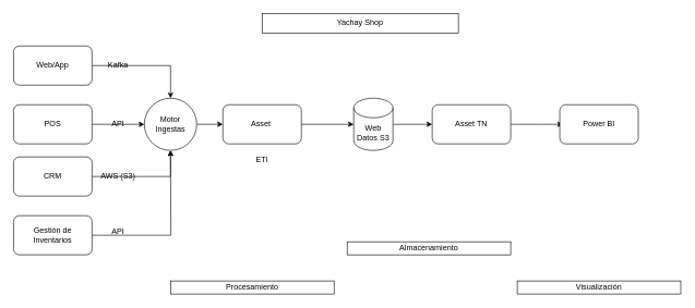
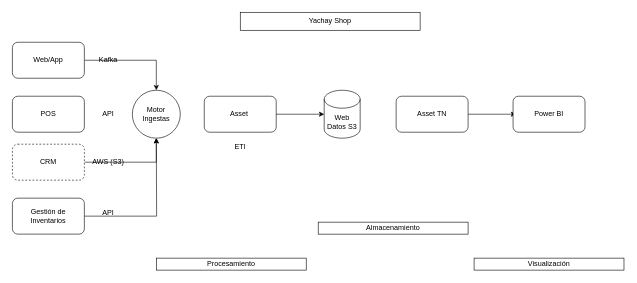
  <mxCell id="0" />
  <mxCell id="1" parent="0" />
  <mxCell id="2" value="Yachay Shop" style="rounded=0;whiteSpace=wrap;html=1;" vertex="1" parent="1"><mxGeometry x="400" y="20" width="300" height="30" as="geometry" /></mxCell>
  <mxCell id="3" value="Procesamiento" style="rounded=0;whiteSpace=wrap;html=1;" vertex="1" parent="1"><mxGeometry x="260" y="430" width="250" height="20" as="geometry" /></mxCell>
  <mxCell id="4" value="Almacenamiento" style="rounded=0;whiteSpace=wrap;html=1;" vertex="1" parent="1"><mxGeometry x="530" y="370" width="250" height="20" as="geometry" /></mxCell>
  <mxCell id="5" style="edgeStyle=orthogonalEdgeStyle;rounded=0;orthogonalLoop=1;jettySize=auto;html=1;exitX=1;exitY=0.5;exitDx=0;exitDy=0;entryX=0.5;entryY=0;entryDx=0;entryDy=0;" edge="1" parent="1" source="6" target="21"><mxGeometry relative="1" as="geometry" /></mxCell>
  <mxCell id="6" value="Web/App" style="rounded=1;whiteSpace=wrap;html=1;" vertex="1" parent="1"><mxGeometry x="20" y="70" width="120" height="60" as="geometry" /></mxCell>
- <mxCell id="7" style="edgeStyle=orthogonalEdgeStyle;rounded=0;orthogonalLoop=1;jettySize=auto;html=1;exitX=1;exitY=0.5;exitDx=0;exitDy=0;" edge="1" parent="1" source="8" target="21"><mxGeometry relative="1" as="geometry" /></mxCell>
  <mxCell id="8" value="POS" style="rounded=1;whiteSpace=wrap;html=1;" vertex="1" parent="1"><mxGeometry x="20" y="160" width="120" height="60" as="geometry" /></mxCell>
  <mxCell id="9" style="edgeStyle=orthogonalEdgeStyle;rounded=0;orthogonalLoop=1;jettySize=auto;html=1;exitX=1;exitY=0.5;exitDx=0;exitDy=0;entryX=0.5;entryY=1;entryDx=0;entryDy=0;" edge="1" parent="1" source="10" target="21"><mxGeometry relative="1" as="geometry" /></mxCell>
- <mxCell id="10" value="CRM" style="rounded=1;whiteSpace=wrap;html=1;" vertex="1" parent="1"><mxGeometry x="20" y="240" width="120" height="60" as="geometry" /></mxCell>
+ <mxCell id="10" value="CRM" style="rounded=1;whiteSpace=wrap;html=1;dashed=1;" vertex="1" parent="1"><mxGeometry x="20" y="240" width="120" height="60" as="geometry" /></mxCell>
  <mxCell id="11" style="edgeStyle=orthogonalEdgeStyle;rounded=0;orthogonalLoop=1;jettySize=auto;html=1;exitX=1;exitY=0.5;exitDx=0;exitDy=0;" edge="1" parent="1" source="12"><mxGeometry relative="1" as="geometry"><mxPoint x="260" y="230" as="targetPoint" /></mxGeometry></mxCell>
  <mxCell id="12" value="Gestión de Inventarios" style="rounded=1;whiteSpace=wrap;html=1;" vertex="1" parent="1"><mxGeometry x="20" y="330" width="120" height="60" as="geometry" /></mxCell>
  <mxCell id="13" value="Kafka" style="text;html=1;align=center;verticalAlign=middle;whiteSpace=wrap;rounded=0;" vertex="1" parent="1"><mxGeometry x="150" y="85" width="60" height="30" as="geometry" /></mxCell>
  <mxCell id="14" value="API" style="text;html=1;align=center;verticalAlign=middle;whiteSpace=wrap;rounded=0;" vertex="1" parent="1"><mxGeometry x="150" y="172.5" width="60" height="35" as="geometry" /></mxCell>
  <mxCell id="15" value="AWS (S3)" style="text;html=1;align=center;verticalAlign=middle;whiteSpace=wrap;rounded=0;" vertex="1" parent="1"><mxGeometry x="150" y="255" width="60" height="30" as="geometry" /></mxCell>
  <mxCell id="16" value="API" style="text;html=1;align=center;verticalAlign=middle;whiteSpace=wrap;rounded=0;" vertex="1" parent="1"><mxGeometry x="150" y="340" width="60" height="30" as="geometry" /></mxCell>
  <mxCell id="17" value="Visualización" style="rounded=0;whiteSpace=wrap;html=1;" vertex="1" parent="1"><mxGeometry x="790" y="430" width="250" height="20" as="geometry" /></mxCell>
- <mxCell id="18" style="edgeStyle=orthogonalEdgeStyle;rounded=0;orthogonalLoop=1;jettySize=auto;html=1;exitX=1;exitY=0.5;exitDx=0;exitDy=0;exitPerimeter=0;entryX=0;entryY=0.5;entryDx=0;entryDy=0;" edge="1" parent="1" source="19" target="25"><mxGeometry relative="1" as="geometry" /></mxCell>
  <mxCell id="19" value="Web Datos S3" style="shape=cylinder3;whiteSpace=wrap;html=1;boundedLbl=1;backgroundOutline=1;size=15;" vertex="1" parent="1"><mxGeometry x="540" y="150" width="60" height="80" as="geometry" /></mxCell>
- <mxCell id="20" style="edgeStyle=orthogonalEdgeStyle;rounded=0;orthogonalLoop=1;jettySize=auto;html=1;exitX=1;exitY=0.5;exitDx=0;exitDy=0;entryX=0;entryY=0.5;entryDx=0;entryDy=0;" edge="1" parent="1" source="21" target="22"><mxGeometry relative="1" as="geometry" /></mxCell>
  <mxCell id="21" value="Motor Ingestas" style="ellipse;whiteSpace=wrap;html=1;" vertex="1" parent="1"><mxGeometry x="220" y="150" width="80" height="80" as="geometry" /></mxCell>
  <mxCell id="22" value="Asset&amp;nbsp;" style="rounded=1;whiteSpace=wrap;html=1;" vertex="1" parent="1"><mxGeometry x="340" y="160" width="120" height="60" as="geometry" /></mxCell>
  <mxCell id="23" value="ETl" style="text;html=1;align=center;verticalAlign=middle;whiteSpace=wrap;rounded=0;" vertex="1" parent="1"><mxGeometry x="370" y="230" width="60" height="30" as="geometry" /></mxCell>
  <mxCell id="24" style="edgeStyle=orthogonalEdgeStyle;rounded=0;orthogonalLoop=1;jettySize=auto;html=1;exitX=1;exitY=0.5;exitDx=0;exitDy=0;" edge="1" parent="1" source="25"><mxGeometry relative="1" as="geometry"><mxPoint x="860" y="190" as="targetPoint" /></mxGeometry></mxCell>
  <mxCell id="25" value="Asset TN" style="rounded=1;whiteSpace=wrap;html=1;" vertex="1" parent="1"><mxGeometry x="660" y="160" width="120" height="60" as="geometry" /></mxCell>
  <mxCell id="26" style="edgeStyle=orthogonalEdgeStyle;rounded=0;orthogonalLoop=1;jettySize=auto;html=1;exitX=1;exitY=0.5;exitDx=0;exitDy=0;entryX=0;entryY=0.5;entryDx=0;entryDy=0;entryPerimeter=0;" edge="1" parent="1" source="22" target="19"><mxGeometry relative="1" as="geometry" /></mxCell>
  <mxCell id="27" value="Power BI" style="rounded=1;whiteSpace=wrap;html=1;" vertex="1" parent="1"><mxGeometry x="855" y="160" width="120" height="60" as="geometry" /></mxCell>
